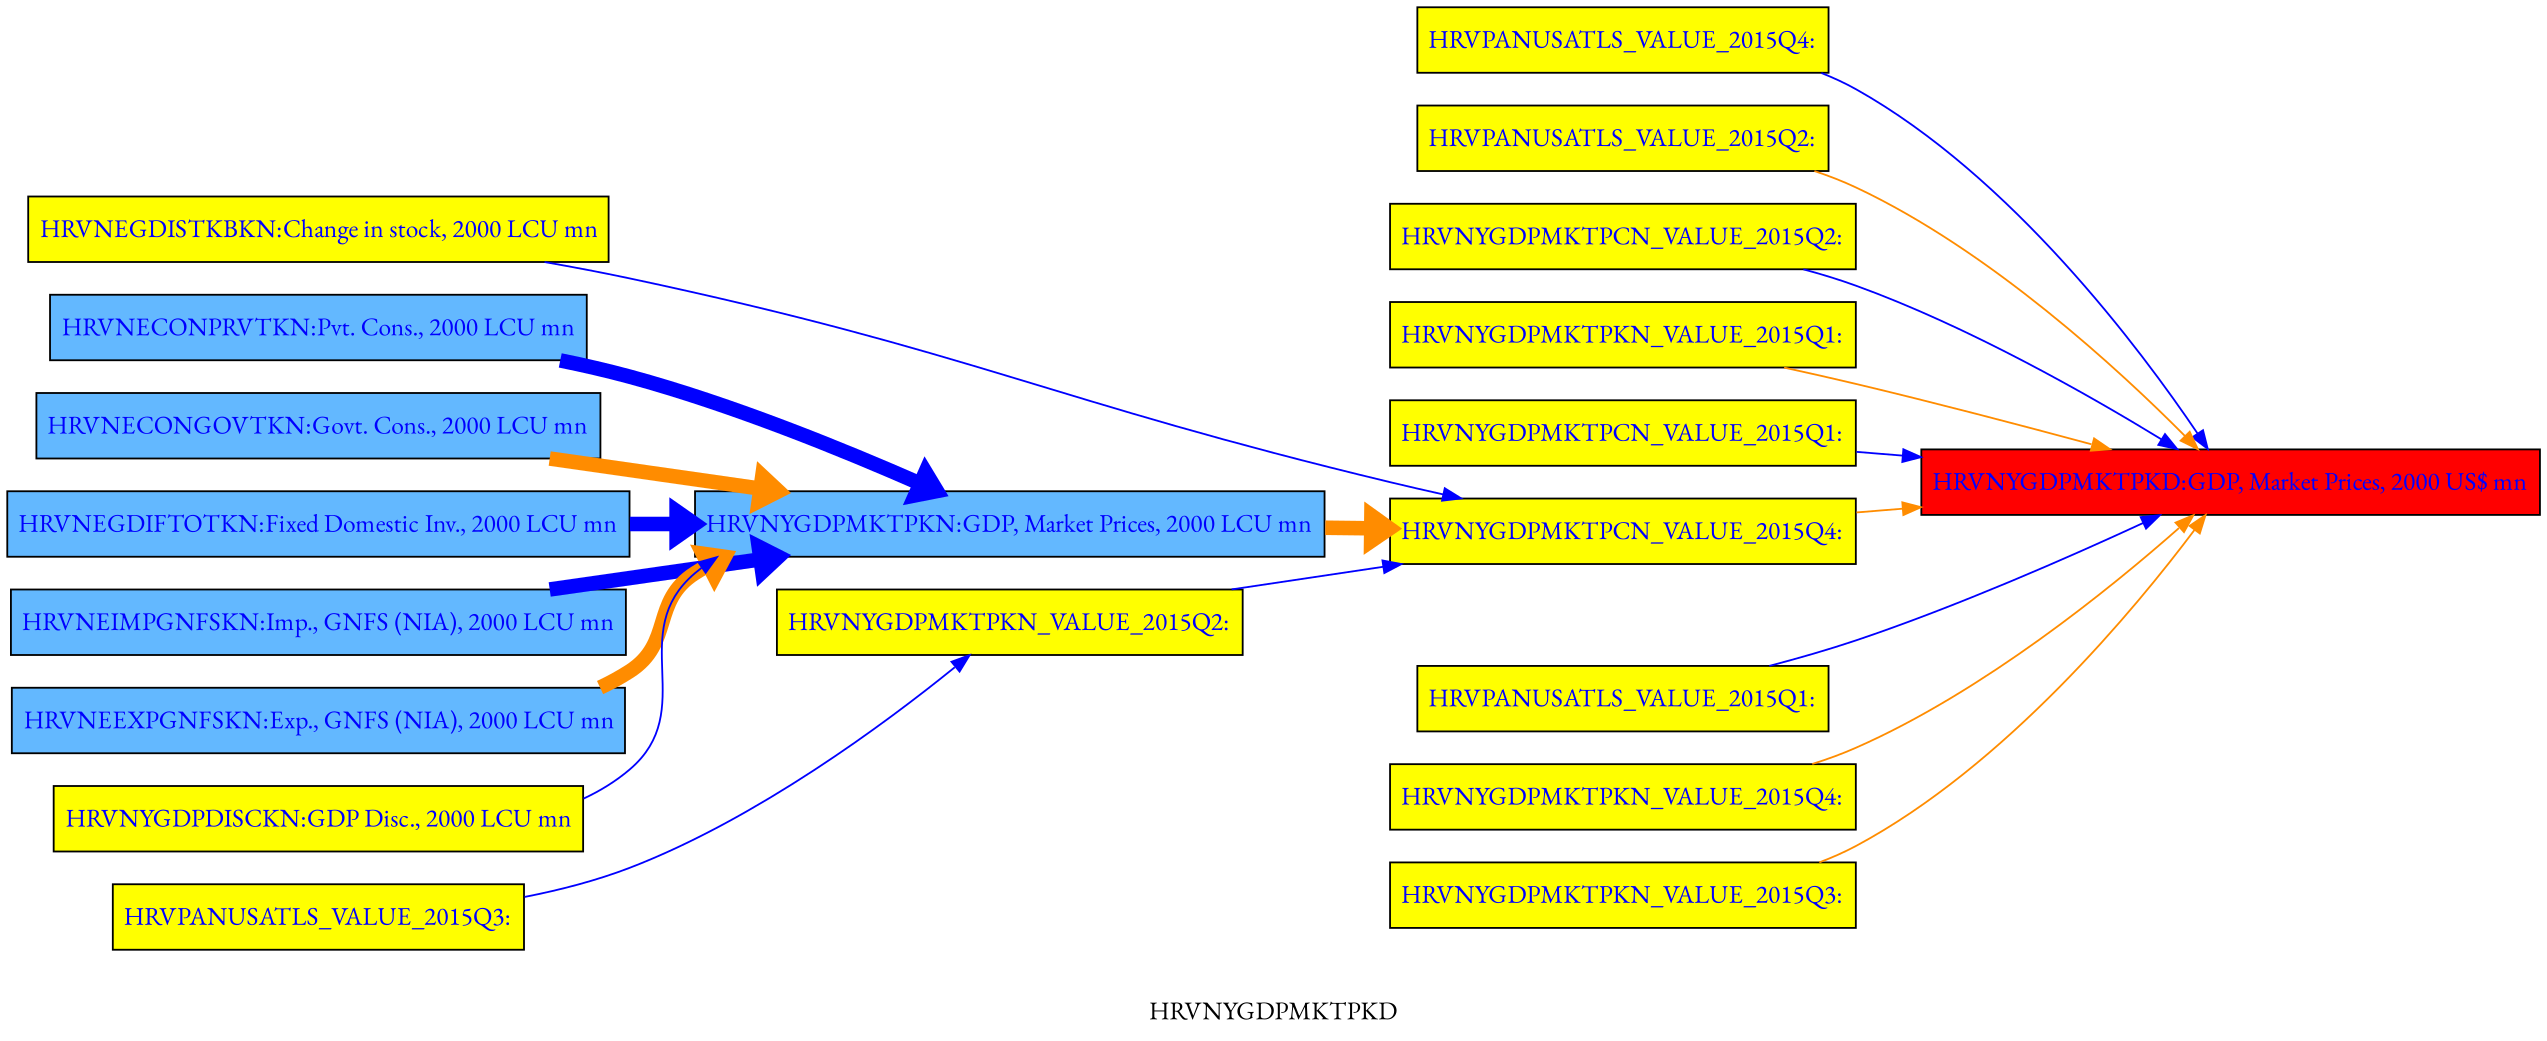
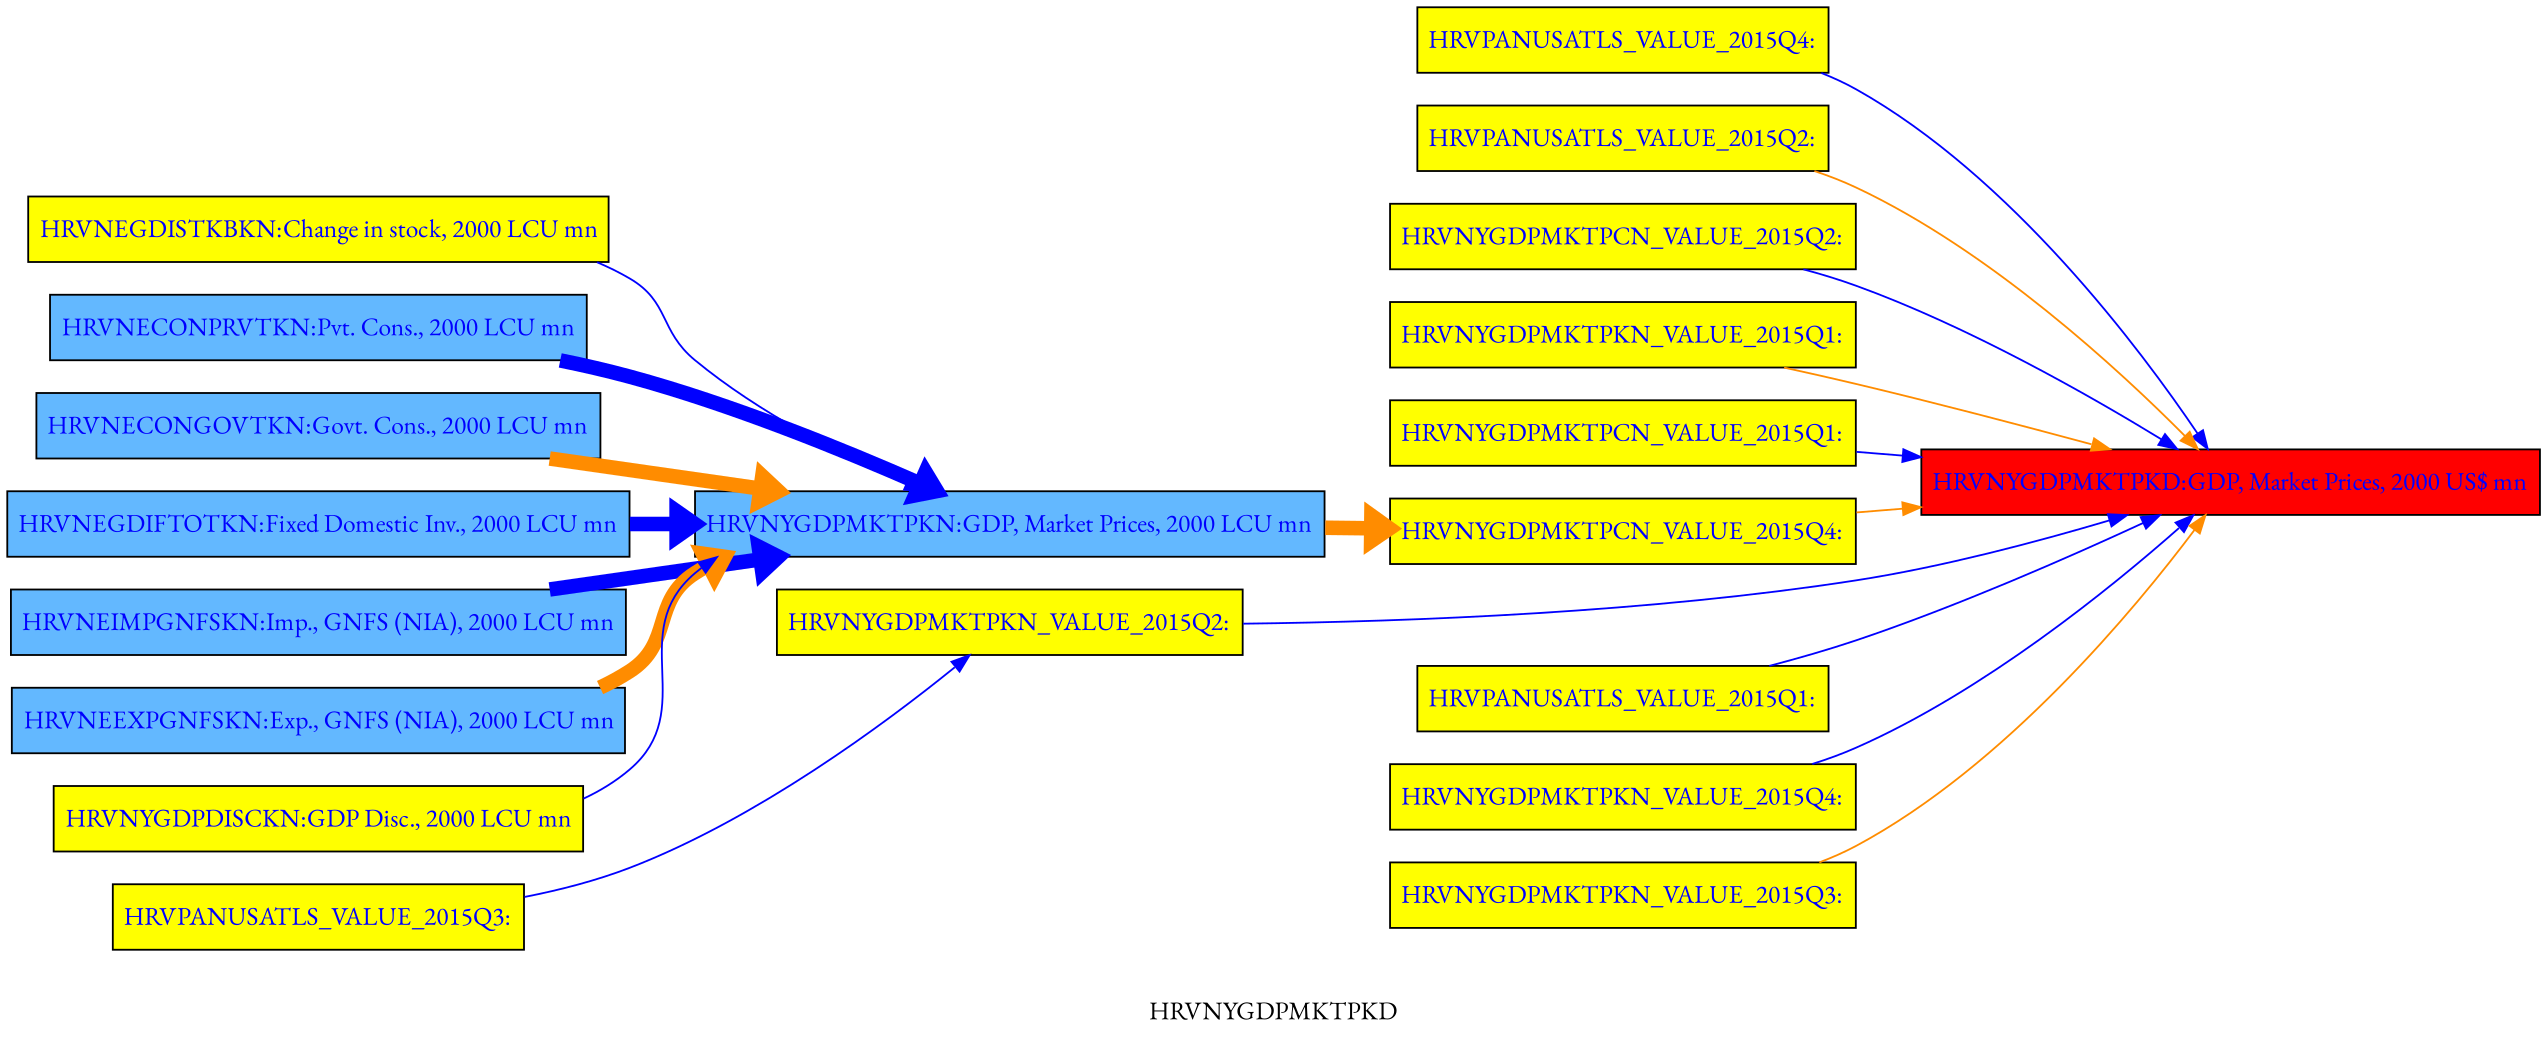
  digraph {
    fontname="EB Garamond"
    label=HRVNYGDPMKTPKD
    rankdir=LR
    node [fillcolor=yellow fontcolor=blue fontname="EB Garamond" margin=0.025 shape=box style=filled]
    edge [color=blue fontname="EB Garamond" penwidth=1.0 style=filled]
    n1 [label=<<TABLE BORDER='0' CELLBORDER = '0' style = "filled"  > <TR><TD tooltip="HRVPANUSATLS_VALUE_2015Q4&#10;Exogen">HRVPANUSATLS_VALUE_2015Q4:</TD></TR> </TABLE>>]
    n2 [fillcolor=steelblue1 label=<<TABLE BORDER='0' CELLBORDER = '0' style = "filled"  > <TR><TD tooltip="Pvt. Cons., 2000 LCU mn&#10;FRML &lt;DAMP,STOC&gt; HRVNECONPRVTKN = (HRVNECONPRVTKN(-1)*EXP(HRVNECONPRVTKN_A+ (-0.187631044543439-0.3*(LOG(HRVNECONPRVTKN(-1))-PARAM_NECONPRVTKN*LOG(HRVNYINCDISLCN(-1)/HRVNECONPRVTXN(-1))-(1-PARAM_NECONPRVTKN)*LOG(HRVNYNWLTOTLCN(-2)/HRVNECONPRVTXN(-1)))+0.164244373343424*((LOG(HRVNYINCDISLCN/HRVNECONPRVTXN))-(LOG(HRVNYINCDISLCN(-1)/HRVNECONPRVTXN(-1))))-0.1*((HRVFMLBLOANFR/100)- (100 * ( (HRVNECONPRVTXN) / (HRVNECONPRVTXN(-1)) -1)) /100)+0.21374807893797*(((LOG(HRVNYNWLTOTLCN(-1)/HRVNECONPRVTXN))-(LOG(HRVNYNWLTOTLCN(-2)/HRVNECONPRVTXN(-1)))))+0.0532819760201984*DURING_2002Q1+0.000779597550273255*DURING_2000Q1_2008Q4*EVIEWS_TREND) )) * (1-HRVNECONPRVTKN_D)+ HRVNECONPRVTKN_X*HRVNECONPRVTKN_D  &#36;">HRVNECONPRVTKN:Pvt. Cons., 2000 LCU mn</TD></TR> </TABLE>>]
    n3 [fillcolor=steelblue1 label=<<TABLE BORDER='0' CELLBORDER = '0' style = "filled"  > <TR><TD tooltip="Govt. Cons., 2000 LCU mn&#10;FRML &lt;IDENT&gt; HRVNECONGOVTKN = HRVNECONGOVTCN/HRVNECONGOVTXN &#36;">HRVNECONGOVTKN:Govt. Cons., 2000 LCU mn</TD></TR> </TABLE>>]
    n4 [label=<<TABLE BORDER='0' CELLBORDER = '0' style = "filled"  > <TR><TD tooltip="HRVPANUSATLS_VALUE_2015Q2&#10;Exogen">HRVPANUSATLS_VALUE_2015Q2:</TD></TR> </TABLE>>]
    n5 [label=<<TABLE BORDER='0' CELLBORDER = '0' style = "filled"  > <TR><TD tooltip="HRVNYGDPMKTPCN_VALUE_2015Q2&#10;Exogen">HRVNYGDPMKTPCN_VALUE_2015Q2:</TD></TR> </TABLE>>]
    n6 [label=<<TABLE BORDER='0' CELLBORDER = '0' style = "filled"  > <TR><TD tooltip="HRVPANUSATLS_VALUE_2015Q3&#10;Exogen">HRVPANUSATLS_VALUE_2015Q3:</TD></TR> </TABLE>>]
    n7 [label=<<TABLE BORDER='0' CELLBORDER = '0' style = "filled"  > <TR><TD tooltip="HRVNYGDPMKTPKN_VALUE_2015Q1&#10;Exogen">HRVNYGDPMKTPKN_VALUE_2015Q1:</TD></TR> </TABLE>>]
    n8 [fillcolor=red label=<<TABLE BORDER='0' CELLBORDER = '0' style = "filled"  > <TR><TD tooltip="GDP, Market Prices, 2000 US&#36; mn&#10;FRML &lt;IDENT&gt; HRVNYGDPMKTPKD = HRVNYGDPMKTPKN*((HRVNYGDPMKTPCN_VALUE_2015Q1)+(HRVNYGDPMKTPCN_VALUE_2015Q2)+(HRVNYGDPMKTPCN_VALUE_2015Q3)+(HRVNYGDPMKTPCN_VALUE_2015Q4))/((HRVNYGDPMKTPKN_VALUE_2015Q1)+(HRVNYGDPMKTPKN_VALUE_2015Q2)+(HRVNYGDPMKTPKN_VALUE_2015Q3)+(HRVNYGDPMKTPKN_VALUE_2015Q4))/(((HRVPANUSATLS_VALUE_2015Q1)+(HRVPANUSATLS_VALUE_2015Q2)+(HRVPANUSATLS_VALUE_2015Q3)+(HRVPANUSATLS_VALUE_2015Q4))/4) &#36;">HRVNYGDPMKTPKD:GDP, Market Prices, 2000 US&#36; mn</TD></TR> </TABLE>>]
    n9 [label=<<TABLE BORDER='0' CELLBORDER = '0' style = "filled"  > <TR><TD tooltip="Change in stock, 2000 LCU mn&#10;Exogen">HRVNEGDISTKBKN:Change in stock, 2000 LCU mn</TD></TR> </TABLE>>]
    n10 [label=<<TABLE BORDER='0' CELLBORDER = '0' style = "filled"  > <TR><TD tooltip="HRVNYGDPMKTPCN_VALUE_2015Q1&#10;Exogen">HRVNYGDPMKTPCN_VALUE_2015Q1:</TD></TR> </TABLE>>]
    n11 [fillcolor=steelblue1 label=<<TABLE BORDER='0' CELLBORDER = '0' style = "filled"  > <TR><TD tooltip="Fixed Domestic Inv., 2000 LCU mn&#10;FRML &lt;IDENT&gt; HRVNEGDIFTOTKN = HRVNEGDIFGOVKN+HRVNEGDIFPRVKN &#36;">HRVNEGDIFTOTKN:Fixed Domestic Inv., 2000 LCU mn</TD></TR> </TABLE>>]
    n12 [fillcolor=steelblue1 label=<<TABLE BORDER='0' CELLBORDER = '0' style = "filled"  > <TR><TD tooltip="Imp., GNFS (NIA), 2000 LCU mn&#10;FRML &lt;DAMP,STOC&gt; HRVNEIMPGNFSKN = (HRVNEIMPGNFSKN(-1)*EXP(HRVNEIMPGNFSKN_A+ (-0.164676249158145-0.3*(LOG(HRVNEIMPGNFSKN(-1))-0.736904658842429*LOG(HRVNEGDETTOTKN(-1)+HRVNEEXPNFSVKN(-1))-(1-0.736904658842429)*LOG(HRVNEEXPMRCHKN(-1))+0.65*LOG(HRVNEIMPGNFSXN(-1)/HRVNYGDPFCSTXN(-1)))+1.49424314258955*((LOG(HRVNEGDETTOTKN+HRVNEEXPNFSVKN))-(LOG(HRVNEGDETTOTKN(-1)+HRVNEEXPNFSVKN(-1))))-0.139488928630803*((LOG(HRVNEIMPGNFSXN/HRVNYGDPFCSTXN))-(LOG(HRVNEIMPGNFSXN(-1)/HRVNYGDPFCSTXN(-1))))) )) * (1-HRVNEIMPGNFSKN_D)+ HRVNEIMPGNFSKN_X*HRVNEIMPGNFSKN_D  &#36;">HRVNEIMPGNFSKN:Imp., GNFS (NIA), 2000 LCU mn</TD></TR> </TABLE>>]
    n13 [label=<<TABLE BORDER='0' CELLBORDER = '0' style = "filled"  > <TR><TD tooltip="HRVNYGDPMKTPKN_VALUE_2015Q2&#10;Exogen">HRVNYGDPMKTPKN_VALUE_2015Q2:</TD></TR> </TABLE>>]
    n14 [label=<<TABLE BORDER='0' CELLBORDER = '0' style = "filled"  > <TR><TD tooltip="HRVNYGDPMKTPCN_VALUE_2015Q4&#10;Exogen">HRVNYGDPMKTPCN_VALUE_2015Q4:</TD></TR> </TABLE>>]
    n15 [label=<<TABLE BORDER='0' CELLBORDER = '0' style = "filled"  > <TR><TD tooltip="HRVPANUSATLS_VALUE_2015Q1&#10;Exogen">HRVPANUSATLS_VALUE_2015Q1:</TD></TR> </TABLE>>]
    n16 [label=<<TABLE BORDER='0' CELLBORDER = '0' style = "filled"  > <TR><TD tooltip="HRVNYGDPMKTPKN_VALUE_2015Q4&#10;Exogen">HRVNYGDPMKTPKN_VALUE_2015Q4:</TD></TR> </TABLE>>]
    n17 [label=<<TABLE BORDER='0' CELLBORDER = '0' style = "filled"  > <TR><TD tooltip="HRVNYGDPMKTPKN_VALUE_2015Q3&#10;Exogen">HRVNYGDPMKTPKN_VALUE_2015Q3:</TD></TR> </TABLE>>]
    n18 [fillcolor=steelblue1 label=<<TABLE BORDER='0' CELLBORDER = '0' style = "filled"  > <TR><TD tooltip="GDP, Market Prices, 2000 LCU mn&#10;FRML &lt;IDENT&gt; HRVNYGDPMKTPKN = HRVNECONPRVTKN+HRVNECONGOVTKN+HRVNEGDIFTOTKN+HRVNEGDISTKBKN+HRVNEEXPGNFSKN-HRVNEIMPGNFSKN+HRVNYGDPDISCKN &#36;">HRVNYGDPMKTPKN:GDP, Market Prices, 2000 LCU mn</TD></TR> </TABLE>>]
    n19 [fillcolor=steelblue1 label=<<TABLE BORDER='0' CELLBORDER = '0' style = "filled"  > <TR><TD tooltip="Exp., GNFS (NIA), 2000 LCU mn&#10;FRML &lt;IDENT&gt; HRVNEEXPGNFSKN = HRVNEEXPMRCHKN+HRVNEEXPNFSVKN &#36;">HRVNEEXPGNFSKN:Exp., GNFS (NIA), 2000 LCU mn</TD></TR> </TABLE>>]
    n20 [label=<<TABLE BORDER='0' CELLBORDER = '0' style = "filled"  > <TR><TD tooltip="GDP Disc., 2000 LCU mn&#10;Exogen">HRVNYGDPDISCKN:GDP Disc., 2000 LCU mn</TD></TR> </TABLE>>]
    subgraph sub_1 {
      n1
      n2
      n3
      n4
      n5
      n6
      n7
      n8
      n9
      n10
      n11
      n12
      n13
      n14
      n15
      n16
      n17
      n18
      n19
      n20
    }
    subgraph sub_2 {
      rank=sink
      n8
    }
    n1 -> n8
    n2 -> n18 [penwidth=8.0]
    n3 -> n18 [color=darkorange penwidth=8.0]
    n4 -> n8 [color=darkorange]
    n5 -> n8
    n6 -> n13
    n7 -> n8 [color=darkorange]
-   n9 -> n14
+   n9 -> n18
    n10 -> n8
    n11 -> n18 [penwidth=8.0]
    n12 -> n18 [penwidth=8.0]
-   n13 -> n14
+   n13 -> n8
    n14 -> n8 [color=darkorange]
    n15 -> n8
-   n16 -> n8 [color=darkorange]
+   n16 -> n8
    n17 -> n8 [color=darkorange]
    n18 -> n14 [color=darkorange penwidth=8.0]
    n19 -> n18 [color=darkorange penwidth=8.0]
    n20 -> n18
  }
